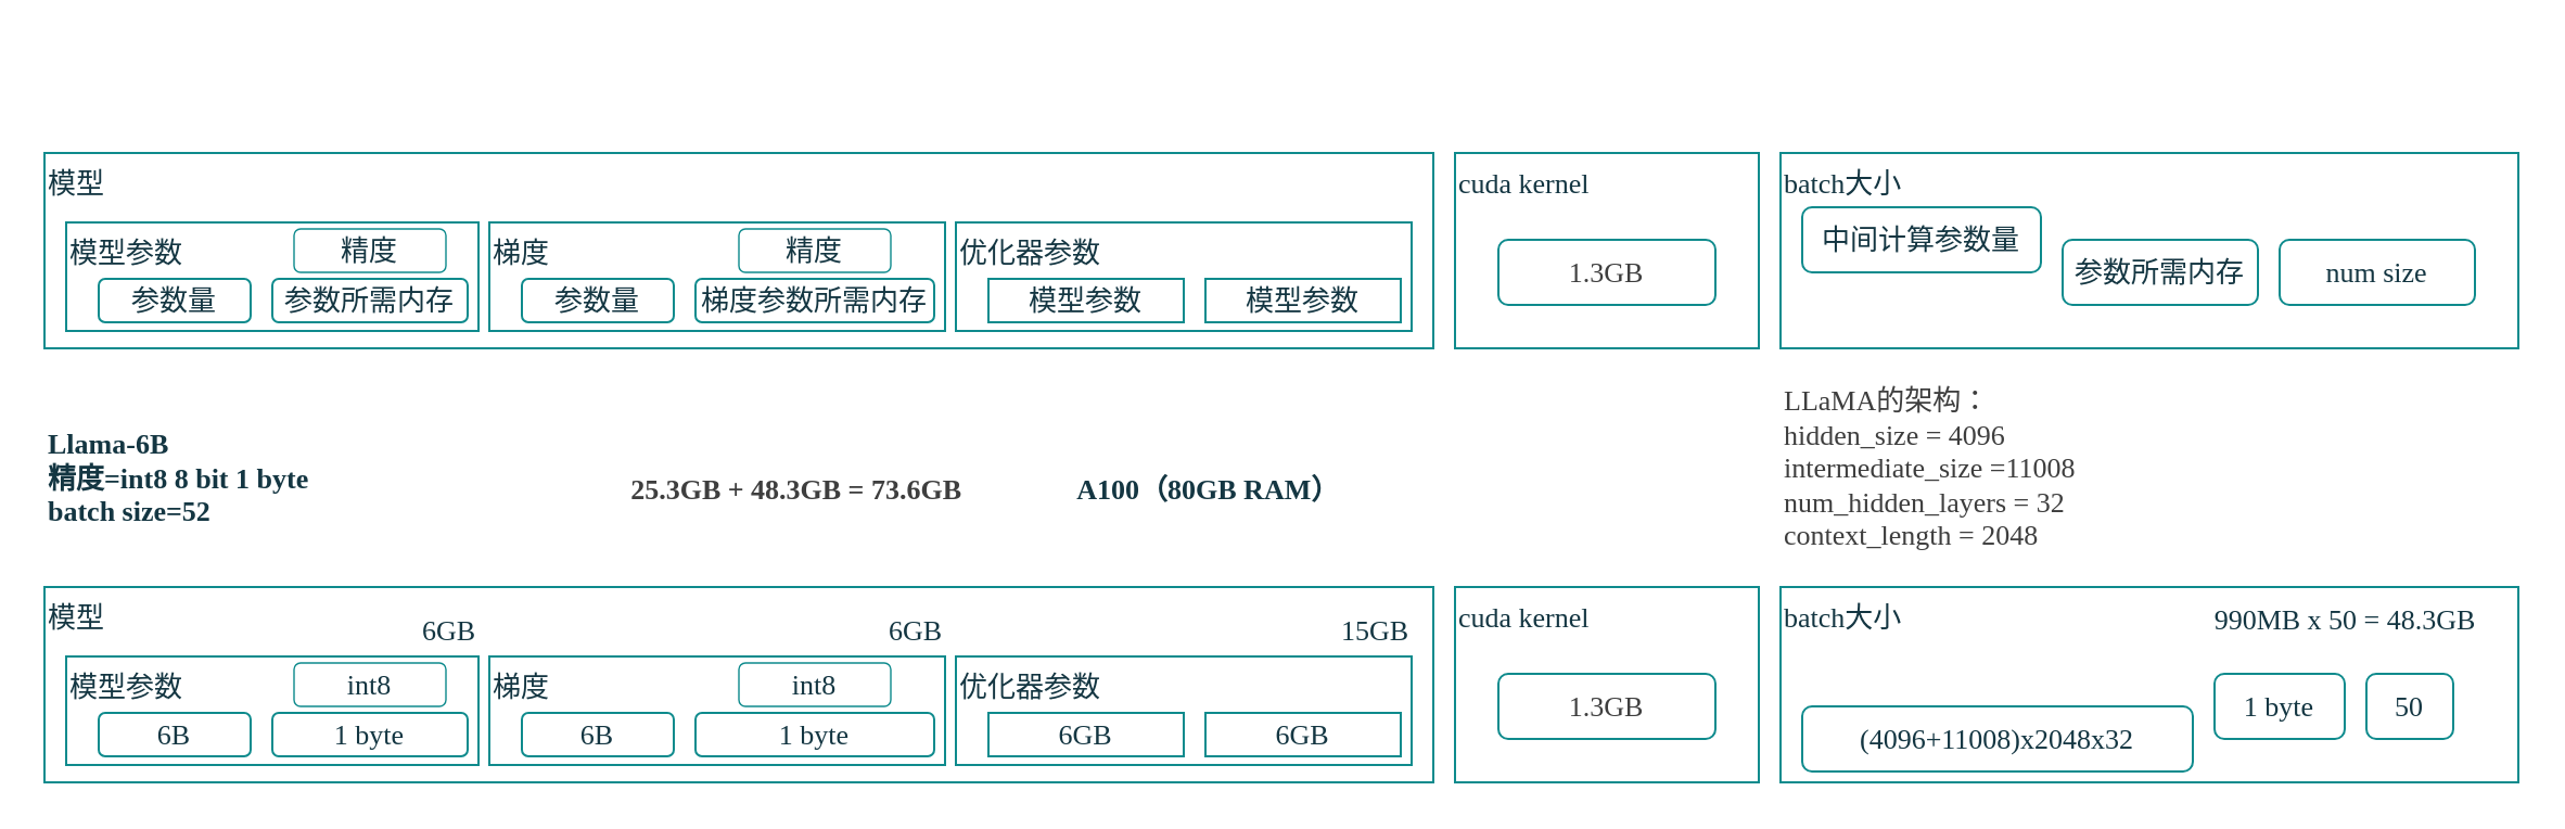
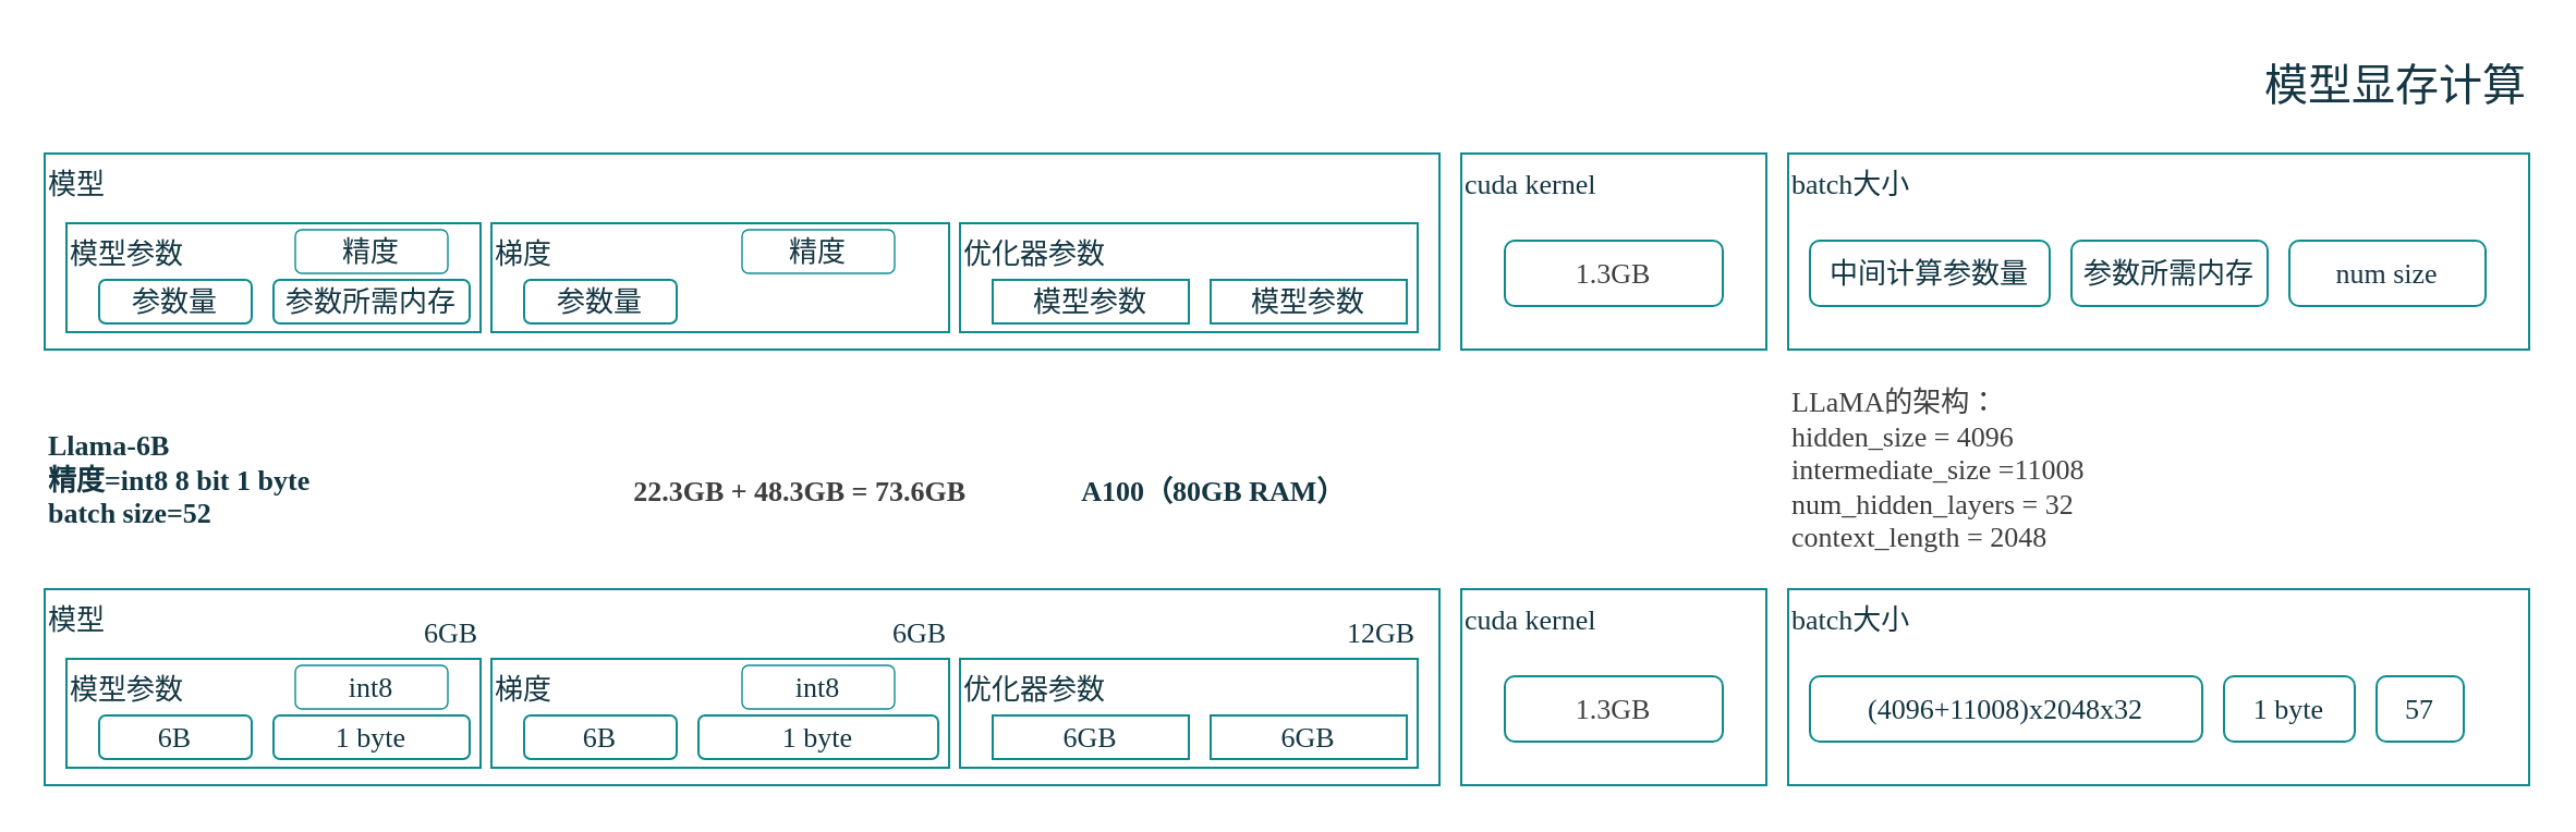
  <mxCell id="0" />
  <mxCell id="1" parent="0" />
  <mxCell id="2" value="模型" style="rounded=0;whiteSpace=wrap;html=1;align=left;verticalAlign=top;fontFamily=Nunito;labelBackgroundColor=none;fillColor=none;fontSize=13;strokeColor=#0F8B8D;fontColor=#143642;" parent="1" vertex="1"><mxGeometry x="20" y="270" width="640" height="90" as="geometry" /></mxCell>
  <mxCell id="3" value="模型参数" style="rounded=0;whiteSpace=wrap;html=1;align=left;verticalAlign=top;fontFamily=Nunito;labelBackgroundColor=none;fillColor=none;fontSize=13;strokeColor=#0F8B8D;fontColor=#143642;" parent="1" vertex="1"><mxGeometry x="30" y="302" width="190" height="50" as="geometry" /></mxCell>
  <mxCell id="4" value="模型" style="rounded=0;whiteSpace=wrap;html=1;align=left;verticalAlign=top;fontFamily=Nunito;labelBackgroundColor=none;fillColor=none;fontSize=13;strokeColor=#0F8B8D;fontColor=#143642;" parent="1" vertex="1"><mxGeometry x="20" y="70" width="640" height="90" as="geometry" /></mxCell>
  <mxCell id="5" value="模型参数" style="rounded=0;whiteSpace=wrap;html=1;align=left;verticalAlign=top;fontFamily=Nunito;labelBackgroundColor=none;fillColor=none;fontSize=13;strokeColor=#0F8B8D;fontColor=#143642;" parent="1" vertex="1"><mxGeometry x="30" y="102" width="190" height="50" as="geometry" /></mxCell>
  <mxCell id="6" value="梯度" style="rounded=0;whiteSpace=wrap;html=1;align=left;verticalAlign=top;fontFamily=Nunito;labelBackgroundColor=none;fillColor=none;fontSize=13;strokeColor=#0F8B8D;fontColor=#143642;" parent="1" vertex="1"><mxGeometry x="225" y="102" width="210" height="50" as="geometry" /></mxCell>
  <mxCell id="7" value="优化器参数" style="rounded=0;whiteSpace=wrap;html=1;align=left;verticalAlign=top;fontFamily=Nunito;labelBackgroundColor=none;fillColor=none;fontSize=13;strokeColor=#0F8B8D;fontColor=#143642;" parent="1" vertex="1"><mxGeometry x="440" y="102" width="210" height="50" as="geometry" /></mxCell>
  <mxCell id="8" value="cuda kernel" style="rounded=0;whiteSpace=wrap;html=1;align=left;verticalAlign=top;fontFamily=Nunito;labelBackgroundColor=none;fillColor=none;fontSize=13;strokeColor=#0F8B8D;fontColor=#143642;" parent="1" vertex="1"><mxGeometry x="670" y="70" width="140" height="90" as="geometry" /></mxCell>
  <mxCell id="9" value="batch大小" style="rounded=0;whiteSpace=wrap;html=1;align=left;verticalAlign=top;fontFamily=Nunito;labelBackgroundColor=none;fillColor=none;fontSize=13;strokeColor=#0F8B8D;fontColor=#143642;" parent="1" vertex="1"><mxGeometry x="820" y="70" width="340" height="90" as="geometry" /></mxCell>
  <mxCell id="10" value="参数所需内存" style="rounded=1;whiteSpace=wrap;html=1;fontFamily=Nunito;labelBackgroundColor=none;fillColor=none;fontSize=13;strokeColor=#0F8B8D;fontColor=#143642;" parent="1" vertex="1"><mxGeometry x="125" y="128" width="90" height="20" as="geometry" /></mxCell>
  <mxCell id="11" value="参数量" style="rounded=1;whiteSpace=wrap;html=1;fontFamily=Nunito;labelBackgroundColor=none;fillColor=none;fontSize=13;strokeColor=#0F8B8D;fontColor=#143642;" parent="1" vertex="1"><mxGeometry x="45" y="128" width="70" height="20" as="geometry" /></mxCell>
  <mxCell id="12" value="精度" style="rounded=1;whiteSpace=wrap;html=1;fontFamily=Nunito;labelBackgroundColor=none;fillColor=none;fontSize=13;strokeColor=#0F8B8D;fontColor=#143642;strokeWidth=0.7;" parent="1" vertex="1"><mxGeometry x="135" y="105" width="70" height="20" as="geometry" /></mxCell>
- <mxCell id="13" value="梯度参数所需内存" style="rounded=1;whiteSpace=wrap;html=1;fontFamily=Nunito;labelBackgroundColor=none;fillColor=none;fontSize=13;strokeColor=#0F8B8D;fontColor=#143642;" parent="1" vertex="1"><mxGeometry x="320" y="128" width="110" height="20" as="geometry" /></mxCell>
  <mxCell id="14" value="参数量" style="rounded=1;whiteSpace=wrap;html=1;fontFamily=Nunito;labelBackgroundColor=none;fillColor=none;fontSize=13;strokeColor=#0F8B8D;fontColor=#143642;" parent="1" vertex="1"><mxGeometry x="240" y="128" width="70" height="20" as="geometry" /></mxCell>
  <mxCell id="15" value="精度" style="rounded=1;whiteSpace=wrap;html=1;fontFamily=Nunito;labelBackgroundColor=none;fillColor=none;fontSize=13;strokeColor=#0F8B8D;fontColor=#143642;strokeWidth=0.7;" parent="1" vertex="1"><mxGeometry x="340" y="105" width="70" height="20" as="geometry" /></mxCell>
  <mxCell id="16" value="模型参数" style="rounded=0;whiteSpace=wrap;html=1;align=center;verticalAlign=middle;fontFamily=Nunito;labelBackgroundColor=none;fillColor=none;fontSize=13;strokeColor=#0F8B8D;fontColor=#143642;" parent="1" vertex="1"><mxGeometry x="455" y="128" width="90" height="20" as="geometry" /></mxCell>
  <mxCell id="17" value="&lt;span style=&quot;color: rgb(62, 62, 62); font-size: 13px; text-align: left;&quot;&gt;1.3GB&lt;/span&gt;" style="rounded=1;whiteSpace=wrap;html=1;fontFamily=Nunito;labelBackgroundColor=none;fillColor=none;fontSize=13;strokeColor=#0F8B8D;fontColor=#143642;" parent="1" vertex="1"><mxGeometry x="690" y="110" width="100" height="30" as="geometry" /></mxCell>
- <mxCell id="18" value="中间计算参数量" style="rounded=1;whiteSpace=wrap;html=1;fontFamily=Nunito;labelBackgroundColor=none;fillColor=none;fontSize=13;strokeColor=#0F8B8D;fontColor=#143642;" parent="1" vertex="1"><mxGeometry x="830" y="95" width="110" height="30" as="geometry" /></mxCell>
+ <mxCell id="18" value="中间计算参数量" style="rounded=1;whiteSpace=wrap;html=1;fontFamily=Nunito;labelBackgroundColor=none;fillColor=none;fontSize=13;strokeColor=#0F8B8D;fontColor=#143642;" parent="1" vertex="1"><mxGeometry x="830" y="110" width="110" height="30" as="geometry" /></mxCell>
  <mxCell id="19" value="参数所需内存" style="rounded=1;whiteSpace=wrap;html=1;fontFamily=Nunito;labelBackgroundColor=none;fillColor=none;fontSize=13;strokeColor=#0F8B8D;fontColor=#143642;" parent="1" vertex="1"><mxGeometry x="950" y="110" width="90" height="30" as="geometry" /></mxCell>
  <mxCell id="20" value="num size" style="rounded=1;whiteSpace=wrap;html=1;fontFamily=Nunito;labelBackgroundColor=none;fillColor=none;fontSize=13;strokeColor=#0F8B8D;fontColor=#143642;" parent="1" vertex="1"><mxGeometry x="1050" y="110" width="90" height="30" as="geometry" /></mxCell>
  <mxCell id="21" value="&lt;span style=&quot;font-size: 13px;&quot;&gt;Llama-6B&lt;/span&gt;&lt;div style=&quot;font-size: 13px;&quot;&gt;&lt;div style=&quot;font-size: 13px;&quot;&gt;&lt;span style=&quot;font-size: 13px;&quot;&gt;精度&lt;/span&gt;&lt;span style=&quot;font-size: 13px;&quot;&gt;=int8 8 bit 1 byte&lt;/span&gt;&lt;font style=&quot;font-size: 13px;&quot;&gt;&lt;span style=&quot;font-size: 13px;&quot;&gt;&lt;br style=&quot;font-size: 13px;&quot;&gt;&lt;/span&gt;&lt;/font&gt;&lt;/div&gt;&lt;div style=&quot;font-size: 13px;&quot;&gt;&lt;span style=&quot;font-size: 13px;&quot;&gt;batch size=52&lt;/span&gt;&lt;span style=&quot;font-size: 13px;&quot;&gt;&lt;br style=&quot;font-size: 13px;&quot;&gt;&lt;/span&gt;&lt;/div&gt;&lt;/div&gt;" style="rounded=0;whiteSpace=wrap;html=1;align=left;verticalAlign=top;strokeColor=none;fontFamily=Nunito;labelBackgroundColor=none;fillColor=none;fontSize=13;fontColor=#143642;fontStyle=1" parent="1" vertex="1"><mxGeometry x="20" y="190" width="200" height="60" as="geometry" /></mxCell>
  <mxCell id="22" value="1 byte" style="rounded=1;whiteSpace=wrap;html=1;fontFamily=Nunito;labelBackgroundColor=none;fillColor=none;fontSize=13;strokeColor=#0F8B8D;fontColor=#143642;" parent="1" vertex="1"><mxGeometry x="125" y="328" width="90" height="20" as="geometry" /></mxCell>
  <mxCell id="23" value="6B" style="rounded=1;whiteSpace=wrap;html=1;fontFamily=Nunito;labelBackgroundColor=none;fillColor=none;fontSize=13;strokeColor=#0F8B8D;fontColor=#143642;" parent="1" vertex="1"><mxGeometry x="45" y="328" width="70" height="20" as="geometry" /></mxCell>
  <mxCell id="24" value="模型参数" style="rounded=0;whiteSpace=wrap;html=1;align=center;verticalAlign=middle;fontFamily=Nunito;labelBackgroundColor=none;fillColor=none;fontSize=13;strokeColor=#0F8B8D;fontColor=#143642;" parent="1" vertex="1"><mxGeometry x="555" y="128" width="90" height="20" as="geometry" /></mxCell>
  <mxCell id="25" value="梯度" style="rounded=0;whiteSpace=wrap;html=1;align=left;verticalAlign=top;fontFamily=Nunito;labelBackgroundColor=none;fillColor=none;fontSize=13;strokeColor=#0F8B8D;fontColor=#143642;" parent="1" vertex="1"><mxGeometry x="225" y="302" width="210" height="50" as="geometry" /></mxCell>
  <mxCell id="26" value="优化器参数" style="rounded=0;whiteSpace=wrap;html=1;align=left;verticalAlign=top;fontFamily=Nunito;labelBackgroundColor=none;fillColor=none;fontSize=13;strokeColor=#0F8B8D;fontColor=#143642;" parent="1" vertex="1"><mxGeometry x="440" y="302" width="210" height="50" as="geometry" /></mxCell>
  <mxCell id="27" value="cuda kernel" style="rounded=0;whiteSpace=wrap;html=1;align=left;verticalAlign=top;fontFamily=Nunito;labelBackgroundColor=none;fillColor=none;fontSize=13;strokeColor=#0F8B8D;fontColor=#143642;" parent="1" vertex="1"><mxGeometry x="670" y="270" width="140" height="90" as="geometry" /></mxCell>
  <mxCell id="28" value="batch大小" style="rounded=0;whiteSpace=wrap;html=1;align=left;verticalAlign=top;fontFamily=Nunito;labelBackgroundColor=none;fillColor=none;fontSize=13;strokeColor=#0F8B8D;fontColor=#143642;" parent="1" vertex="1"><mxGeometry x="820" y="270" width="340" height="90" as="geometry" /></mxCell>
  <mxCell id="29" value="int8" style="rounded=1;whiteSpace=wrap;html=1;fontFamily=Nunito;labelBackgroundColor=none;fillColor=none;fontSize=13;strokeColor=#0F8B8D;fontColor=#143642;strokeWidth=0.7;" parent="1" vertex="1"><mxGeometry x="135" y="305" width="70" height="20" as="geometry" /></mxCell>
  <mxCell id="30" value="1 byte" style="rounded=1;whiteSpace=wrap;html=1;fontFamily=Nunito;labelBackgroundColor=none;fillColor=none;fontSize=13;strokeColor=#0F8B8D;fontColor=#143642;" parent="1" vertex="1"><mxGeometry x="320" y="328" width="110" height="20" as="geometry" /></mxCell>
  <mxCell id="31" value="6B" style="rounded=1;whiteSpace=wrap;html=1;fontFamily=Nunito;labelBackgroundColor=none;fillColor=none;fontSize=13;strokeColor=#0F8B8D;fontColor=#143642;" parent="1" vertex="1"><mxGeometry x="240" y="328" width="70" height="20" as="geometry" /></mxCell>
  <mxCell id="32" value="int8" style="rounded=1;whiteSpace=wrap;html=1;fontFamily=Nunito;labelBackgroundColor=none;fillColor=none;fontSize=13;strokeColor=#0F8B8D;fontColor=#143642;strokeWidth=0.7;" parent="1" vertex="1"><mxGeometry x="340" y="305" width="70" height="20" as="geometry" /></mxCell>
  <mxCell id="33" value="6GB" style="rounded=0;whiteSpace=wrap;html=1;align=center;verticalAlign=middle;fontFamily=Nunito;labelBackgroundColor=none;fillColor=none;fontSize=13;strokeColor=#0F8B8D;fontColor=#143642;" parent="1" vertex="1"><mxGeometry x="455" y="328" width="90" height="20" as="geometry" /></mxCell>
  <mxCell id="34" value="&lt;span style=&quot;color: rgb(62, 62, 62); font-size: 13px; text-align: left;&quot;&gt;1.3GB&lt;/span&gt;" style="rounded=1;whiteSpace=wrap;html=1;fontFamily=Nunito;labelBackgroundColor=none;fillColor=none;fontSize=13;strokeColor=#0F8B8D;fontColor=#143642;" parent="1" vertex="1"><mxGeometry x="690" y="310" width="100" height="30" as="geometry" /></mxCell>
- <mxCell id="35" value="(4096+11008)x2048x32" style="rounded=1;whiteSpace=wrap;html=1;fontFamily=Nunito;labelBackgroundColor=none;fillColor=none;fontSize=13;strokeColor=#0F8B8D;fontColor=#143642;" parent="1" vertex="1"><mxGeometry x="830" y="325" width="180" height="30" as="geometry" /></mxCell>
+ <mxCell id="35" value="(4096+11008)x2048x32" style="rounded=1;whiteSpace=wrap;html=1;fontFamily=Nunito;labelBackgroundColor=none;fillColor=none;fontSize=13;strokeColor=#0F8B8D;fontColor=#143642;" parent="1" vertex="1"><mxGeometry x="830" y="310" width="180" height="30" as="geometry" /></mxCell>
  <mxCell id="36" value="1 byte" style="rounded=1;whiteSpace=wrap;html=1;fontFamily=Nunito;labelBackgroundColor=none;fillColor=none;fontSize=13;strokeColor=#0F8B8D;fontColor=#143642;" parent="1" vertex="1"><mxGeometry x="1020" y="310" width="60" height="30" as="geometry" /></mxCell>
- <mxCell id="37" value="50" style="rounded=1;whiteSpace=wrap;html=1;fontFamily=Nunito;labelBackgroundColor=none;fillColor=none;fontSize=13;strokeColor=#0F8B8D;fontColor=#143642;" parent="1" vertex="1"><mxGeometry x="1090" y="310" width="40" height="30" as="geometry" /></mxCell>
+ <mxCell id="37" value="57" style="rounded=1;whiteSpace=wrap;html=1;fontFamily=Nunito;labelBackgroundColor=none;fillColor=none;fontSize=13;strokeColor=#0F8B8D;fontColor=#143642;" parent="1" vertex="1"><mxGeometry x="1090" y="310" width="40" height="30" as="geometry" /></mxCell>
  <mxCell id="38" value="6GB" style="rounded=0;whiteSpace=wrap;html=1;align=center;verticalAlign=middle;fontFamily=Nunito;labelBackgroundColor=none;fillColor=none;fontSize=13;strokeColor=#0F8B8D;fontColor=#143642;" parent="1" vertex="1"><mxGeometry x="555" y="328" width="90" height="20" as="geometry" /></mxCell>
  <mxCell id="39" value="&lt;p style=&quot;margin: 0px; padding: 0px; outline: 0px; max-width: 100%; clear: both; min-height: 1em; font-size: 13px; box-sizing: border-box !important; overflow-wrap: break-word !important;&quot;&gt;&lt;span style=&quot;margin: 0px; padding: 0px; outline: 0px; max-width: 100%; font-size: 13px; color: rgb(62, 62, 62); box-sizing: border-box !important; overflow-wrap: break-word !important;&quot;&gt;LLaMA的架构：&lt;/span&gt;&lt;/p&gt;&lt;p style=&quot;margin: 0px; padding: 0px; outline: 0px; max-width: 100%; clear: both; min-height: 1em; font-size: 13px; box-sizing: border-box !important; overflow-wrap: break-word !important;&quot;&gt;&lt;span style=&quot;margin: 0px; padding: 0px; outline: 0px; max-width: 100%; font-size: 13px; color: rgb(62, 62, 62); box-sizing: border-box !important; overflow-wrap: break-word !important;&quot;&gt;hidden_size = 4096&lt;/span&gt;&lt;/p&gt;&lt;p style=&quot;margin: 0px; padding: 0px; outline: 0px; max-width: 100%; clear: both; min-height: 1em; font-size: 13px; box-sizing: border-box !important; overflow-wrap: break-word !important;&quot;&gt;&lt;span style=&quot;margin: 0px; padding: 0px; outline: 0px; max-width: 100%; font-size: 13px; color: rgb(62, 62, 62); box-sizing: border-box !important; overflow-wrap: break-word !important;&quot;&gt;intermediate_size =11008&lt;/span&gt;&lt;/p&gt;&lt;p style=&quot;margin: 0px; padding: 0px; outline: 0px; max-width: 100%; clear: both; min-height: 1em; font-size: 13px; box-sizing: border-box !important; overflow-wrap: break-word !important;&quot;&gt;&lt;span style=&quot;margin: 0px; padding: 0px; outline: 0px; max-width: 100%; font-size: 13px; color: rgb(62, 62, 62); box-sizing: border-box !important; overflow-wrap: break-word !important;&quot;&gt;num_hidden_layers = 32&lt;/span&gt;&lt;/p&gt;&lt;p style=&quot;margin: 0px; padding: 0px; outline: 0px; max-width: 100%; clear: both; min-height: 1em; font-size: 13px; box-sizing: border-box !important; overflow-wrap: break-word !important;&quot;&gt;&lt;span style=&quot;margin: 0px; padding: 0px; outline: 0px; max-width: 100%; font-size: 13px; color: rgb(62, 62, 62); box-sizing: border-box !important; overflow-wrap: break-word !important;&quot;&gt;context_length = 2048&lt;/span&gt;&lt;/p&gt;" style="whiteSpace=wrap;html=1;align=left;verticalAlign=top;fontFamily=Nunito;strokeColor=none;labelBackgroundColor=none;fillColor=none;fontSize=13;fontColor=#143642;" parent="1" vertex="1"><mxGeometry x="820" y="170" width="340" height="90" as="geometry" /></mxCell>
- <mxCell id="40" value="990MB x 50 = 48.3GB" style="text;html=1;align=center;verticalAlign=middle;resizable=0;points=[];autosize=1;strokeColor=none;fillColor=none;labelBackgroundColor=none;fontFamily=Nunito;fontSize=13;fontColor=#143642;" parent="1" vertex="1"><mxGeometry x="1000" y="270" width="160" height="30" as="geometry" /></mxCell>
  <mxCell id="41" value="6GB" style="text;html=1;align=right;verticalAlign=middle;resizable=0;points=[];autosize=1;strokeColor=none;fillColor=none;labelBackgroundColor=none;fontFamily=Nunito;fontSize=13;fontColor=#143642;" parent="1" vertex="1"><mxGeometry x="170" y="275" width="50" height="30" as="geometry" /></mxCell>
  <mxCell id="42" value="6GB" style="text;html=1;align=right;verticalAlign=middle;resizable=0;points=[];autosize=1;strokeColor=none;fillColor=none;labelBackgroundColor=none;fontFamily=Nunito;fontSize=13;fontColor=#143642;" parent="1" vertex="1"><mxGeometry x="385" y="275" width="50" height="30" as="geometry" /></mxCell>
- <mxCell id="43" value="15GB" style="text;html=1;align=right;verticalAlign=middle;resizable=0;points=[];autosize=1;strokeColor=none;fillColor=none;labelBackgroundColor=none;fontFamily=Nunito;fontSize=13;fontColor=#143642;" parent="1" vertex="1"><mxGeometry x="590" y="275" width="60" height="30" as="geometry" /></mxCell>
- <mxCell id="44" value="&lt;strong style=&quot;font-family: Verdana; font-size: 13px; margin: 0px; padding: 0px; outline: 0px; max-width: 100%; box-sizing: border-box !important; overflow-wrap: break-word !important;&quot;&gt;&lt;span style=&quot;margin: 0px; padding: 0px; outline: 0px; max-width: 100%; color: rgb(62, 62, 62); box-sizing: border-box !important; overflow-wrap: break-word !important; font-size: 13px;&quot;&gt;25.3GB + 48.3GB = 73.6GB&lt;/span&gt;&lt;/strong&gt;" style="rounded=0;whiteSpace=wrap;html=1;strokeColor=none;align=right;fontFamily=Nunito;fontSize=13;verticalAlign=middle;fontStyle=0;fillColor=none;labelBackgroundColor=none;fontColor=#143642;" parent="1" vertex="1"><mxGeometry x="205" y="215" width="240" height="20" as="geometry" /></mxCell>
+ <mxCell id="43" value="12GB" style="text;html=1;align=right;verticalAlign=middle;resizable=0;points=[];autosize=1;strokeColor=none;fillColor=none;labelBackgroundColor=none;fontFamily=Nunito;fontSize=13;fontColor=#143642;" parent="1" vertex="1"><mxGeometry x="590" y="275" width="60" height="30" as="geometry" /></mxCell>
+ <mxCell id="44" value="&lt;strong style=&quot;font-family: Verdana; font-size: 13px; margin: 0px; padding: 0px; outline: 0px; max-width: 100%; box-sizing: border-box !important; overflow-wrap: break-word !important;&quot;&gt;&lt;span style=&quot;margin: 0px; padding: 0px; outline: 0px; max-width: 100%; color: rgb(62, 62, 62); box-sizing: border-box !important; overflow-wrap: break-word !important; font-size: 13px;&quot;&gt;22.3GB + 48.3GB = 73.6GB&lt;/span&gt;&lt;/strong&gt;" style="rounded=0;whiteSpace=wrap;html=1;strokeColor=none;align=right;fontFamily=Nunito;fontSize=13;verticalAlign=middle;fontStyle=0;fillColor=none;labelBackgroundColor=none;fontColor=#143642;" parent="1" vertex="1"><mxGeometry x="205" y="215" width="240" height="20" as="geometry" /></mxCell>
+ <mxCell id="45" value="模型显存计算" style="text;html=1;align=right;verticalAlign=top;resizable=0;points=[];autosize=1;strokeColor=none;fillColor=none;fontFamily=Nunito;fontSize=20;labelBackgroundColor=none;fontColor=#143642;" parent="1" vertex="1"><mxGeometry x="1020" y="20" width="140" height="40" as="geometry" /></mxCell>
  <mxCell id="46" value="&lt;span style=&quot;font-size: 13px; text-align: left;&quot;&gt;&amp;nbsp;A100（80GB RAM）&lt;/span&gt;" style="rounded=0;whiteSpace=wrap;html=1;strokeColor=none;fillColor=none;fontColor=#143642;fontFamily=Nunito;fontSize=13;fontStyle=1;labelBackgroundColor=none;" parent="1" vertex="1"><mxGeometry x="460" y="195" width="190" height="60" as="geometry" /></mxCell>
